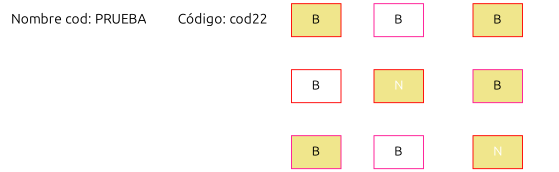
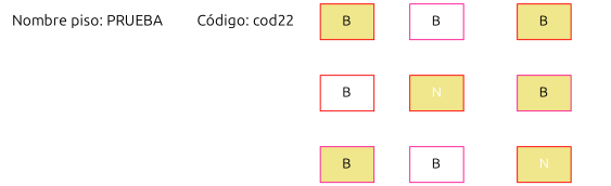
  digraph {
    rankdir=TB
    fontname=Ubuntu
    node [shape=box style=filled fillcolor=khaki color=red fontname=Ubuntu]
    edge [style=invis fontname=Ubuntu]
-   n1 [fontsize=15 label="Nombre cod: PRUEBA" shape=plaintext fillcolor=white color=deeppink]
+   n1 [fontsize=15 label="Nombre piso: PRUEBA" shape=plaintext fillcolor=white color=deeppink]
    n2 [fontsize=15 label="Código: cod22" shape=plaintext fillcolor=white]
    n3 [label=B]
    n4 [fillcolor=white label=B]
    n5 [label=B color=deeppink]
    n6 [fillcolor=white label=B color=deeppink]
    n7 [fontcolor=white label=N]
    n8 [fillcolor=white label=B color=deeppink]
    n9 [label=B]
    n10 [label=B color=deeppink]
    n11 [fontcolor=white label=N]
    subgraph sub_1 {
      n1
      n2
      n3
      n4
      n5
      n6
      n7
      n8
      n9
      n10
      n11
    }
    n3 -> n4
    n4 -> n4
    n4 -> n5
    n5 -> n5
    n6 -> n6
    n6 -> n7
    n7 -> n7
    n7 -> n7
    n7 -> n8
    n8 -> n8
    n8 -> n8
    n9 -> n9
    n9 -> n10
    n10 -> n10
    n10 -> n10
    n10 -> n11
    n11 -> n11
    n11 -> n11
  }
